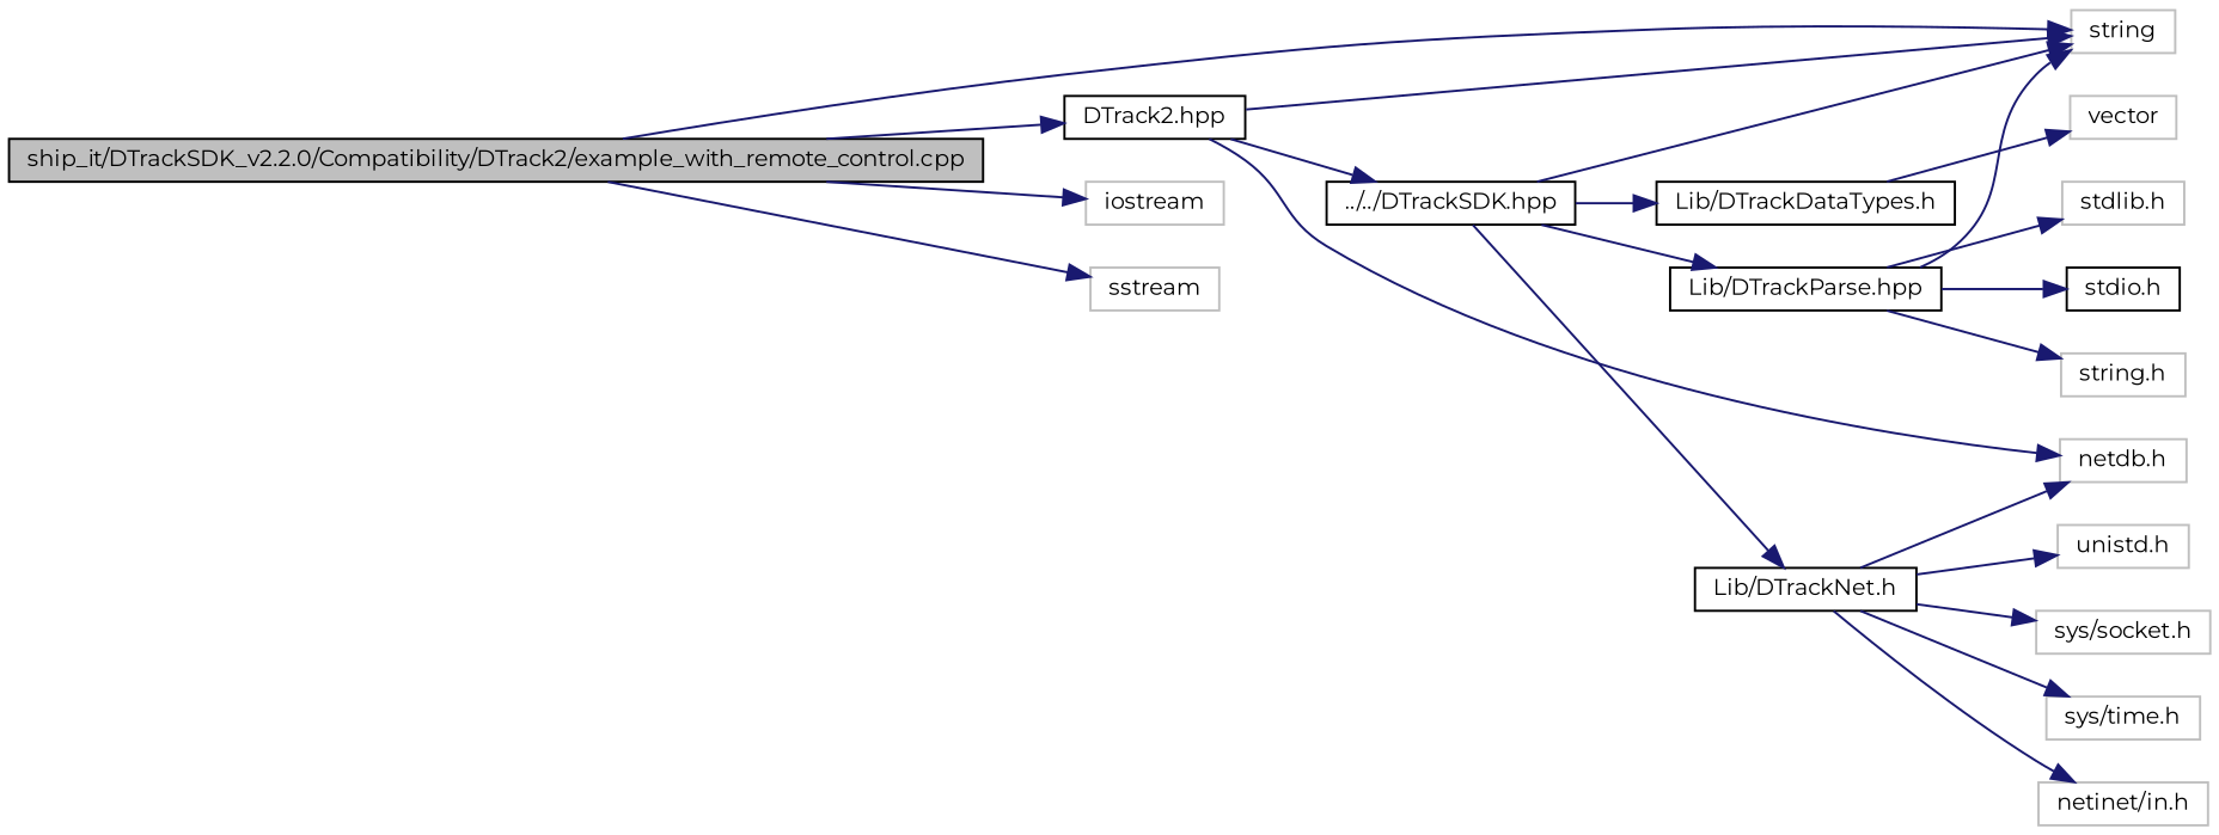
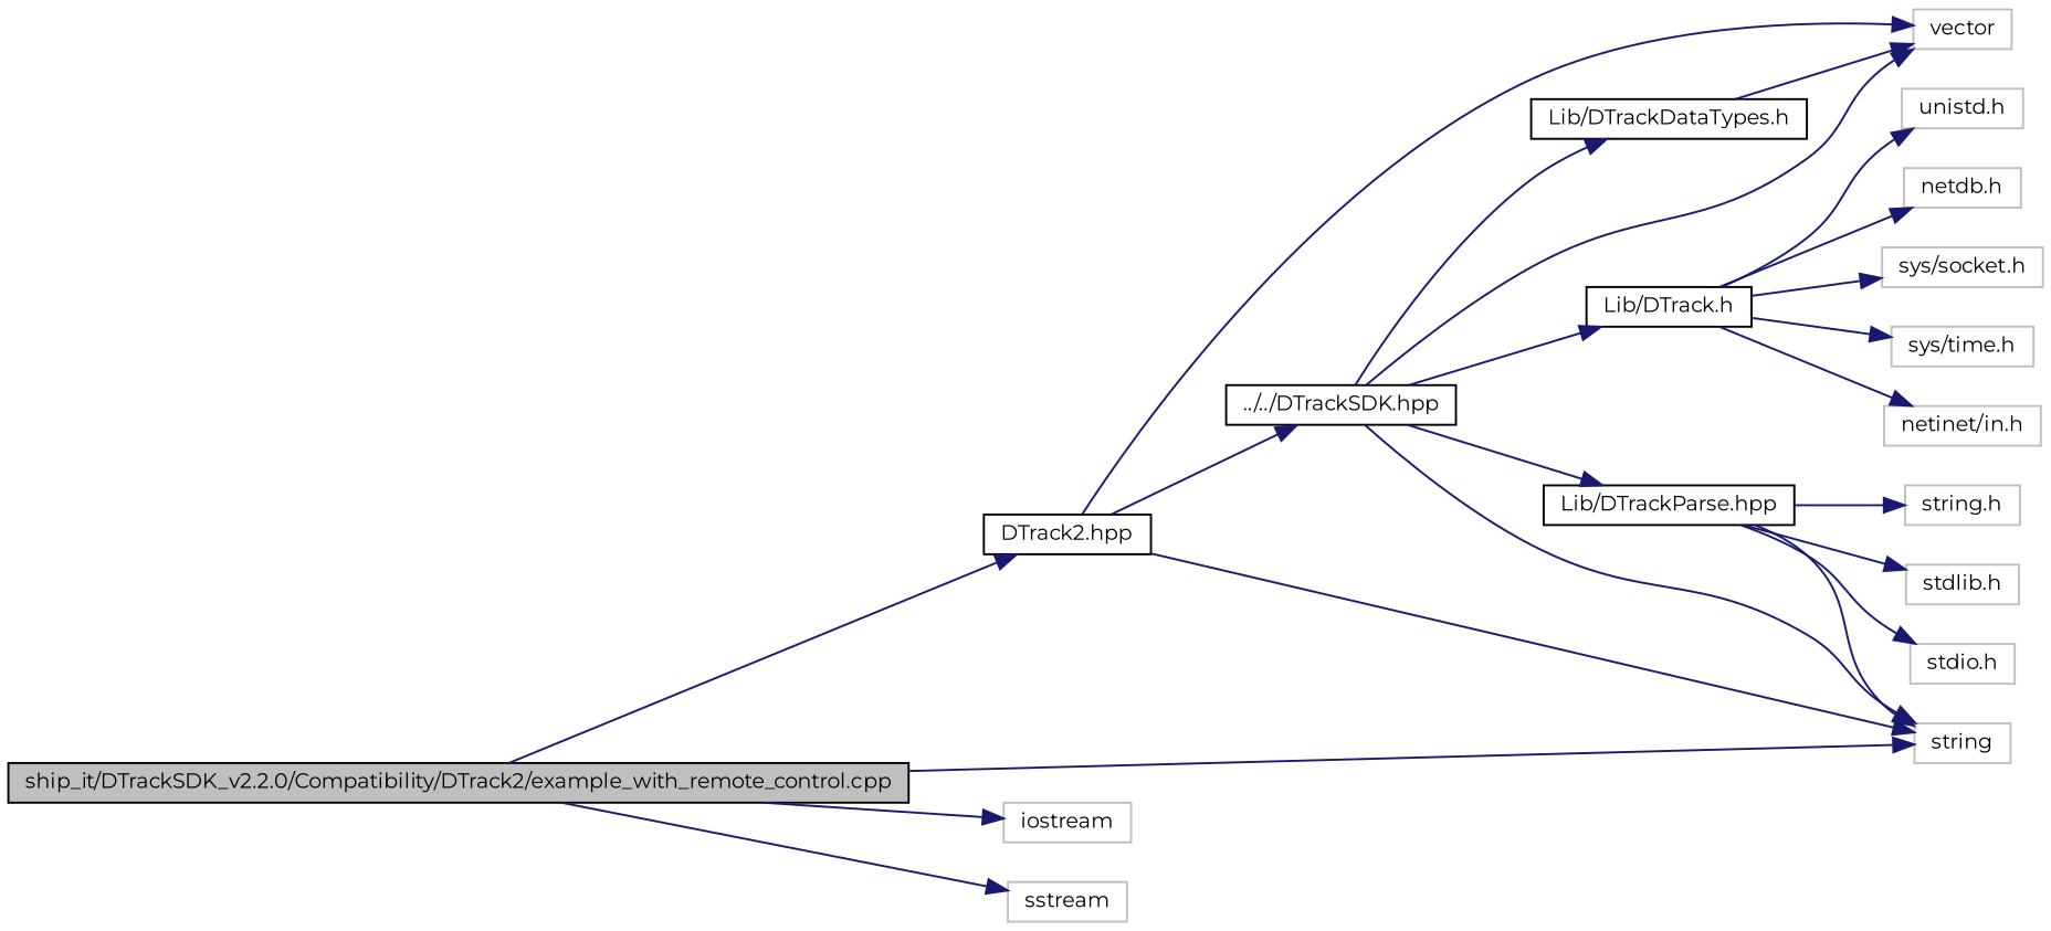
  digraph {
    fontname=Montserrat
    rankdir=LR
    node [color=grey75 fillcolor=white fontname=Montserrat fontsize=10 shape=record style=filled]
    edge [color=midnightblue fontname=Montserrat fontsize=10 labelfontname=FreeSans labelfontsize=10 style=solid]
    n1 [color=black fillcolor=grey75 fontcolor=black height=0.2 label="ship_it/DTrackSDK_v2.2.0/Compatibility/DTrack2/example_with_remote_control.cpp" width=0.4]
    n2 [color=black height=0.2 label="DTrack2.hpp" width=0.4]
    n3 [height=0.2 label=string width=0.4]
    n4 [height=0.2 label=iostream width=0.4]
    n5 [height=0.2 label=sstream width=0.4]
    n6 [height=0.2 label=vector width=0.4]
    n7 [color=black height=0.2 label="../../DTrackSDK.hpp" width=0.4]
    n8 [color=black height=0.2 label="Lib/DTrackDataTypes.h" width=0.4]
-   n9 [color=black height=0.2 label="Lib/DTrackNet.h" width=0.4]
+   n9 [color=black height=0.2 label="Lib/DTrack.h" width=0.4]
    n10 [color=black height=0.2 label="Lib/DTrackParse.hpp" width=0.4]
    n11 [height=0.2 label="unistd.h" width=0.4]
    n12 [height=0.2 label="netdb.h" width=0.4]
    n13 [height=0.2 label="sys/socket.h" width=0.4]
    n14 [height=0.2 label="sys/time.h" width=0.4]
    n15 [height=0.2 label="netinet/in.h" width=0.4]
    n16 [height=0.2 label="stdlib.h" width=0.4]
-   n17 [color=black height=0.2 label="stdio.h" width=0.4]
+   n17 [height=0.2 label="stdio.h" width=0.4]
    n18 [height=0.2 label="string.h" width=0.4]
    n1 -> n2
    n1 -> n3
    n1 -> n4
    n1 -> n5
    n2 -> n3
-   n2 -> n12
+   n2 -> n6
    n2 -> n7
    n7 -> n3
+   n7 -> n6
    n7 -> n8
    n7 -> n9
    n7 -> n10
    n8 -> n6
    n9 -> n11
    n9 -> n12
    n9 -> n13
    n9 -> n14
    n9 -> n15
    n10 -> n3
    n10 -> n16
    n10 -> n17
    n10 -> n18
  }
